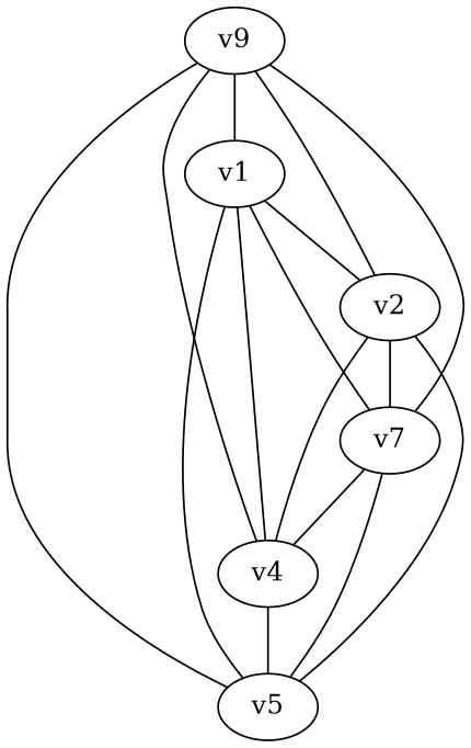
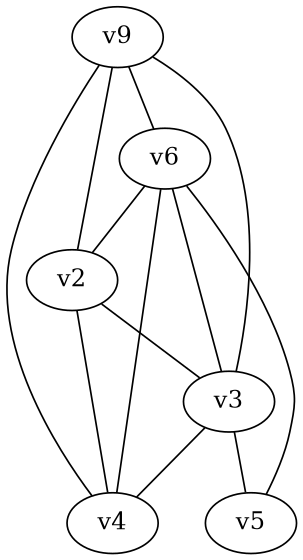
  graph {
    n1 [label=v9]
-   v1
+   v1 [label=v6]
    v2
-   v3 [label=v7]
+   v3
    v4
    v5
    n1 -- v1
    n1 -- v2
    n1 -- v3
    n1 -- v4
-   n1 -- v5
    v1 -- v2
    v1 -- v3
    v1 -- v4
    v1 -- v5
    v2 -- v3
    v2 -- v4
-   v2 -- v5
    v3 -- v4
    v3 -- v5
-   v4 -- v5
  }
